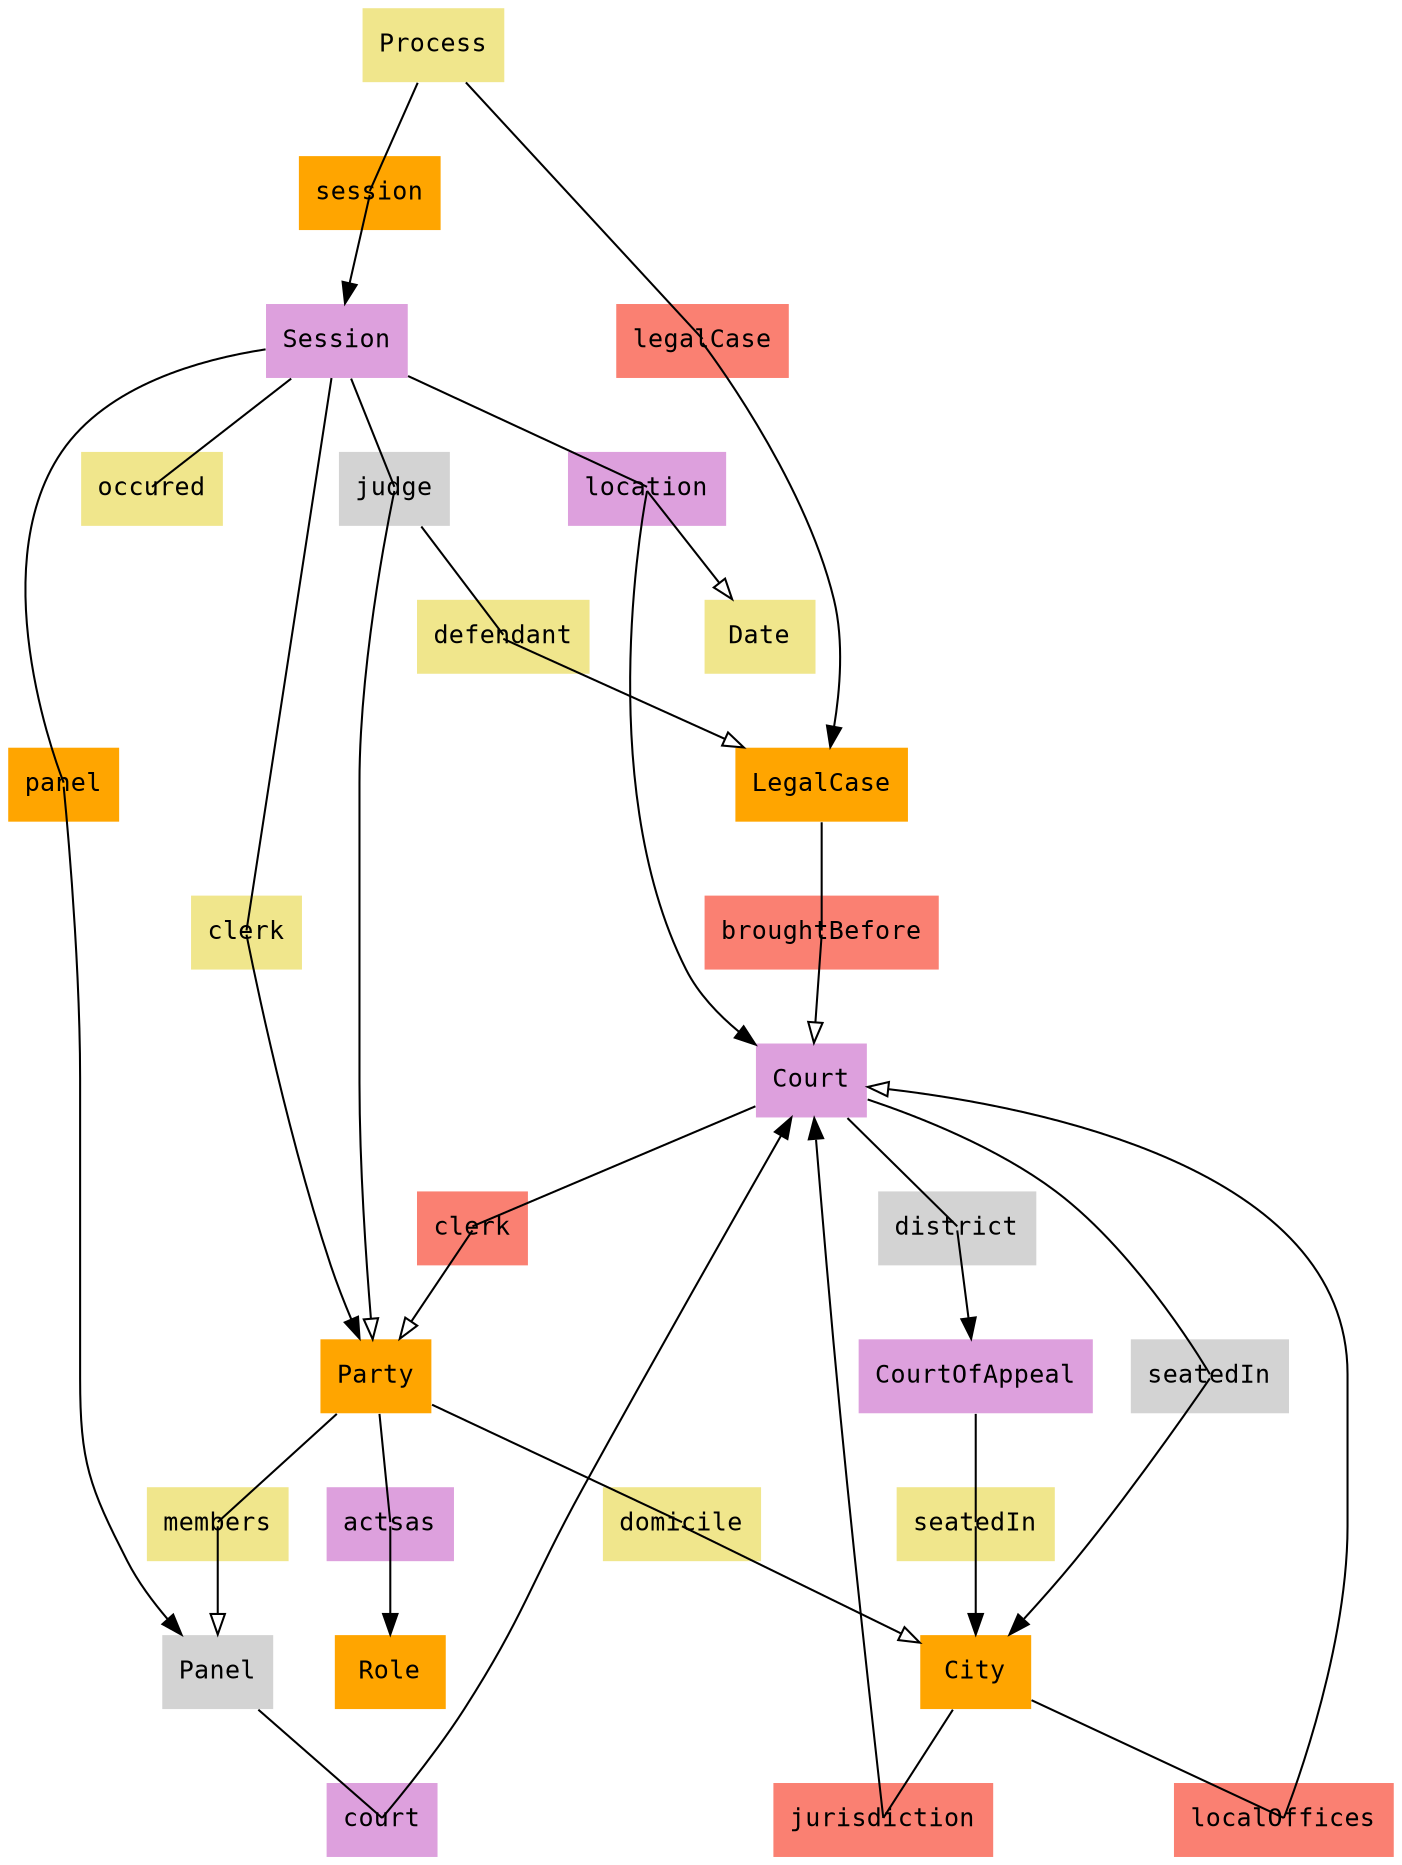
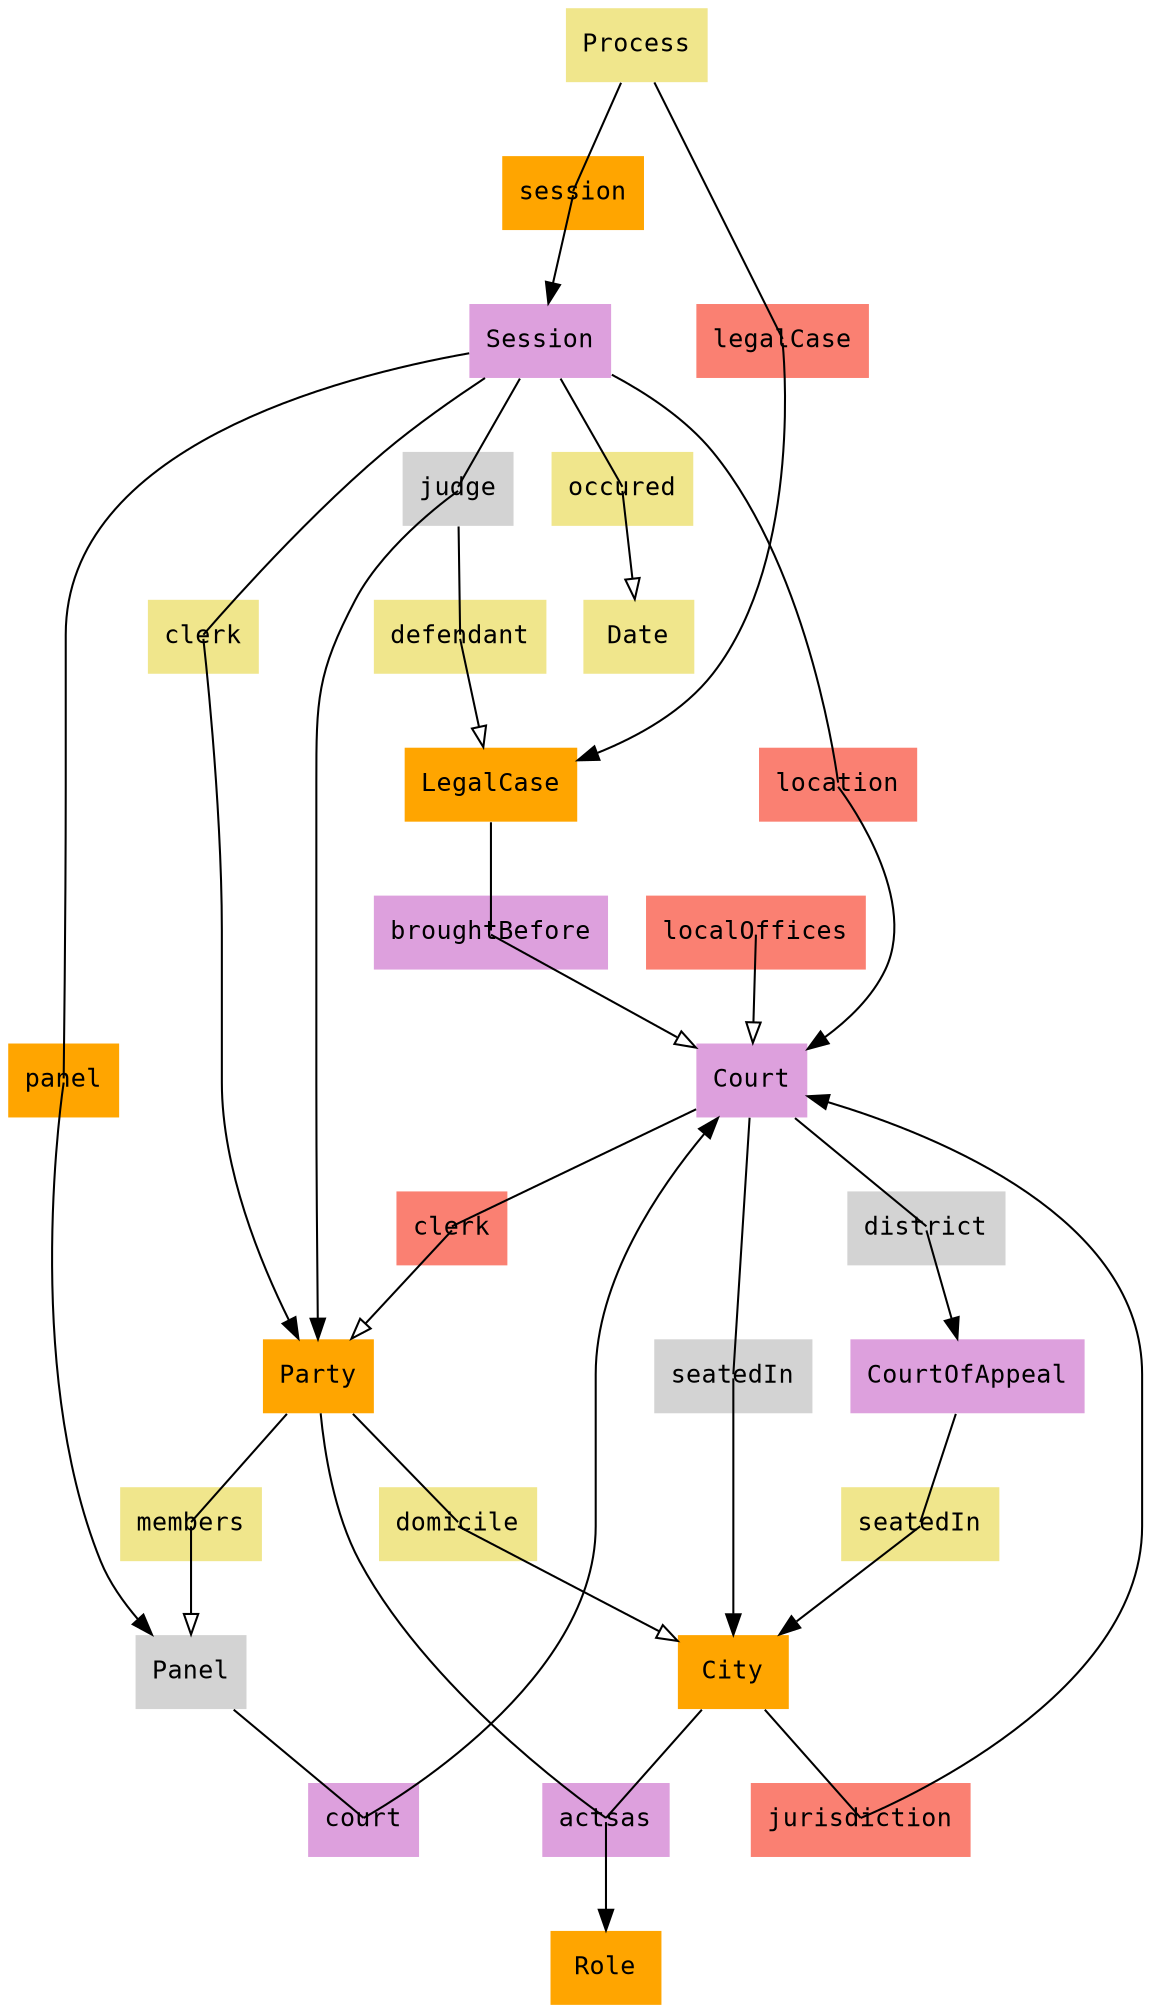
  digraph {
    fontname="DejaVu Sans Mono"
    node [color=brown fillcolor=khaki fontname="DejaVu Sans Mono" fontsize=12 shape=plaintext style=filled bgcolor=white]
    edge [arrowhead=none arrowtail=none fontname="DejaVu Sans Mono"]
    n1 [label=Date bgcolor=""]
    n2 [color=black fillcolor=plum label=Session bgcolor=""]
-   n3 [color=black fillcolor=plum label=location]
+   n3 [color=black fillcolor=salmon label=location]
    n4 [color=black fillcolor=orange label=panel]
    n5 [fillcolor=lightgrey label=judge]
    n6 [color=black label=clerk]
    n7 [label=occured]
    n8 [fillcolor=plum label=Court bgcolor=""]
    n9 [fillcolor=lightgrey label=Panel bgcolor=""]
    n10 [fillcolor=orange label=Party bgcolor=""]
    n11 [label=defendant]
    n12 [fillcolor=salmon label=clerk]
    n13 [color=black fillcolor=lightgrey label=seatedIn]
    n14 [fillcolor=lightgrey label=district]
    n15 [fillcolor=orange label=City bgcolor=""]
    n16 [color=black fillcolor=plum label=CourtOfAppeal bgcolor=""]
    n17 [fillcolor=plum label=court]
    n18 [label=members]
    n19 [color=black label=domicile]
    n20 [color=black fillcolor=plum label=actsas]
    n21 [fillcolor=orange label=LegalCase bgcolor=""]
    n22 [color=black fillcolor=orange label=Role bgcolor=""]
    n23 [color=black fillcolor=salmon label=jurisdiction]
    n24 [fillcolor=salmon label=localOffices]
-   n25 [fillcolor=salmon label=broughtBefore]
+   n25 [fillcolor=plum label=broughtBefore]
    n26 [color=black label=Process bgcolor=""]
    n27 [color=black fillcolor=orange label=session]
    n28 [fillcolor=salmon label=legalCase]
    n29 [label=seatedIn]
    n2 -> n3 [dir=both headclip=false]
    n2 -> n4 [dir=both headclip=false]
    n2 -> n5 [dir=both headclip=false]
    n2 -> n6 [dir=both headclip=false]
    n2 -> n7 [dir=both headclip=false]
    n3 -> n8 [arrowhead=normal tailclip=false]
    n4 -> n9 [arrowhead=normal tailclip=false]
-   n5 -> n10 [arrowhead=onormal tailclip=false]
+   n5 -> n10 [arrowhead=normal tailclip=false]
    n5 -> n11 [dir=both headclip=false]
    n6 -> n10 [arrowhead=normal tailclip=false]
-   n3 -> n1 [arrowhead=onormal tailclip=false]
+   n7 -> n1 [arrowhead=onormal tailclip=false]
    n8 -> n12 [dir=both headclip=false]
    n8 -> n13 [dir=both headclip=false]
    n8 -> n14 [dir=both headclip=false]
    n9 -> n17 [dir=both headclip=false]
    n10 -> n18 [dir=both headclip=false]
    n10 -> n19 [dir=both headclip=false]
    n10 -> n20 [dir=both headclip=false]
    n11 -> n21 [arrowhead=onormal tailclip=false]
    n12 -> n10 [arrowhead=onormal tailclip=false]
    n13 -> n15 [arrowhead=normal tailclip=false]
    n14 -> n16 [arrowhead=normal tailclip=false]
    n15 -> n23 [dir=both headclip=false]
-   n15 -> n24 [dir=both headclip=false]
+   n15 -> n20 [dir=both headclip=false]
    n16 -> n29 [dir=both headclip=false]
    n17 -> n8 [arrowhead=normal tailclip=false]
    n18 -> n9 [arrowhead=onormal tailclip=false]
    n19 -> n15 [arrowhead=onormal tailclip=false]
    n20 -> n22 [arrowhead=normal tailclip=false]
    n21 -> n25 [dir=both headclip=false]
    n23 -> n8 [arrowhead=normal tailclip=false]
    n24 -> n8 [arrowhead=onormal tailclip=false]
    n25 -> n8 [arrowhead=onormal tailclip=false]
    n26 -> n27 [dir=both headclip=false]
    n26 -> n28 [dir=both headclip=false]
    n27 -> n2 [arrowhead=normal tailclip=false]
    n28 -> n21 [arrowhead=normal tailclip=false]
    n29 -> n15 [arrowhead=normal tailclip=false]
  }
